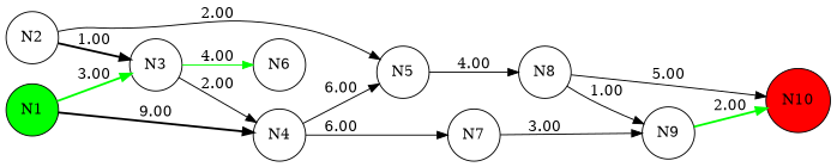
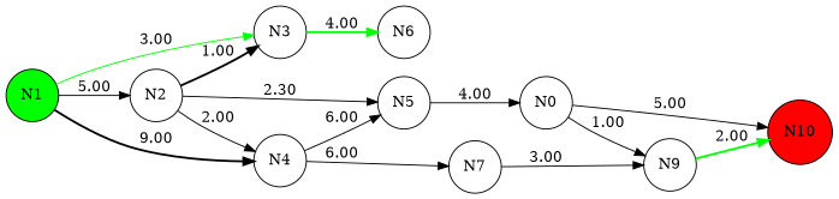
  digraph {
    rankdir=LR
    node [shape=circle]
    edge [color=black style=solid]
    N1 [fillcolor=green style=filled]
    N2
    N3
    N4
    N5
    N6
    N7
    N10 [fillcolor=red style=filled]
-   N8
+   N8 [label=N0]
    N9
-   N1 -> N3 [color=green label=3.00 style=bold]
+   N1 -> N2 [label=5.00]
+   N1 -> N3 [color=green label=3.00]
    N1 -> N4 [label=9.00 style=bold]
    N2 -> N3 [label=1.00 style=bold]
-   N2 -> N5 [label=2.00]
-   N3 -> N4 [label=2.00]
-   N3 -> N6 [color=green label=4.00]
+   N2 -> N5 [label=2.30]
+   N2 -> N4 [label=2.00]
+   N3 -> N6 [color=green label=4.00 style=bold]
    N4 -> N5 [label=6.00]
    N4 -> N7 [label=6.00]
    N5 -> N8 [label=4.00]
    N7 -> N9 [label=3.00]
    N8 -> N10 [label=5.00]
    N8 -> N9 [label=1.00]
    N9 -> N10 [color=green label=2.00 style=bold]
  }
